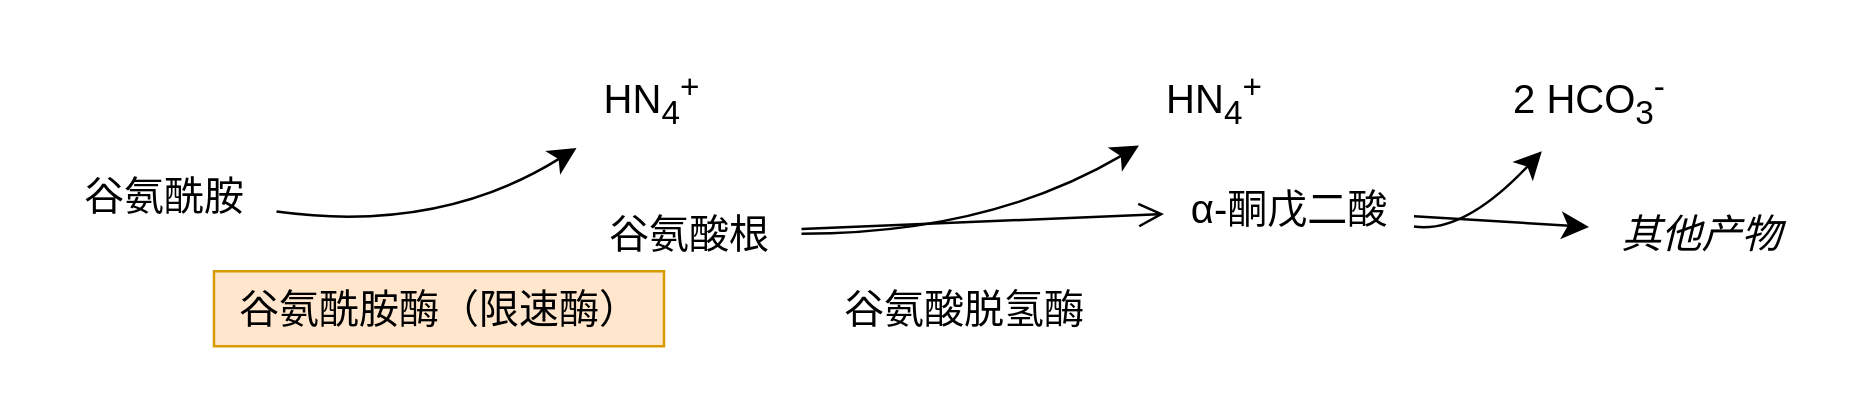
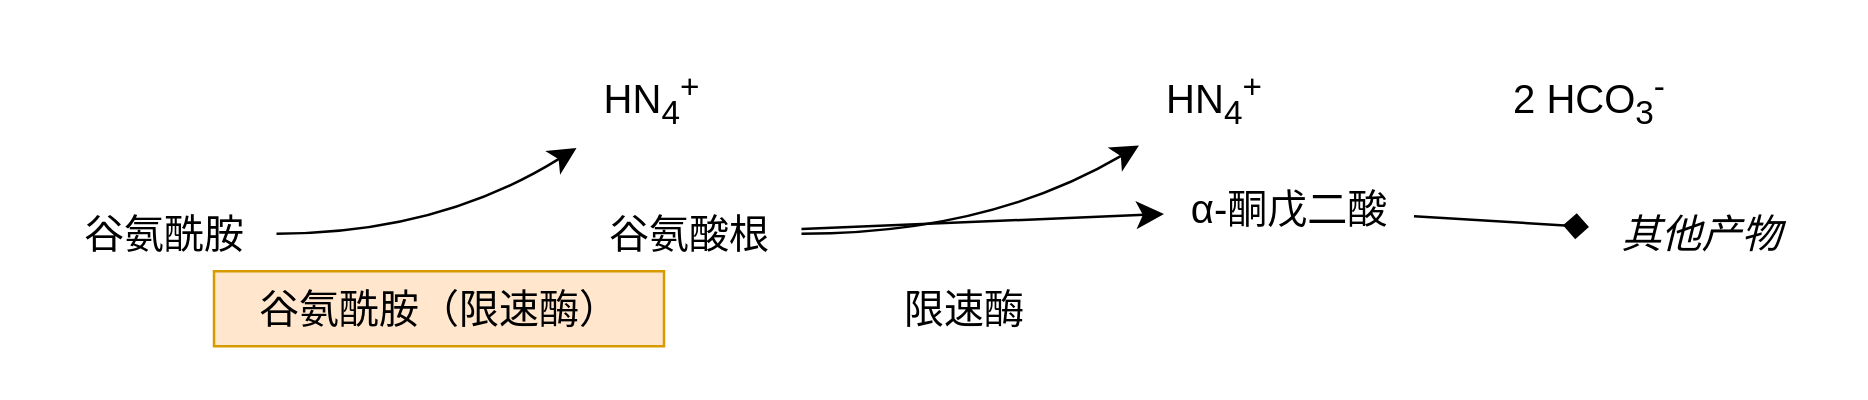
  <mxCell id="0" />
  <mxCell id="1" parent="0" />
  <mxCell id="2" style="edgeStyle=none;curved=1;rounded=0;orthogonalLoop=1;jettySize=auto;html=1;fontSize=12;startSize=8;endSize=8;" edge="1" parent="1" source="3" target="13"><mxGeometry relative="1" as="geometry"><Array as="points"><mxPoint x="175" y="93" /></Array></mxGeometry></mxCell>
- <mxCell id="3" value="谷氨酰胺" style="text;html=1;align=center;verticalAlign=middle;resizable=0;points=[];autosize=1;strokeColor=none;fillColor=none;fontSize=16;" vertex="1" parent="1"><mxGeometry x="20" y="63" width="90" height="30" as="geometry" /></mxCell>
- <mxCell id="4" value="" style="edgeStyle=none;curved=1;rounded=0;orthogonalLoop=1;jettySize=auto;html=1;fontSize=12;startSize=8;endSize=8;endArrow=open;" edge="1" parent="1" source="6" target="9"><mxGeometry relative="1" as="geometry" /></mxCell>
+ <mxCell id="3" value="谷氨酰胺" style="text;html=1;align=center;verticalAlign=middle;resizable=0;points=[];autosize=1;strokeColor=none;fillColor=none;fontSize=16;" vertex="1" parent="1"><mxGeometry x="20" y="78" width="90" height="30" as="geometry" /></mxCell>
+ <mxCell id="4" value="" style="edgeStyle=none;curved=1;rounded=0;orthogonalLoop=1;jettySize=auto;html=1;fontSize=12;startSize=8;endSize=8;" edge="1" parent="1" source="6" target="9"><mxGeometry relative="1" as="geometry" /></mxCell>
  <mxCell id="5" style="edgeStyle=none;curved=1;rounded=0;orthogonalLoop=1;jettySize=auto;html=1;fontSize=12;startSize=8;endSize=8;" edge="1" parent="1" source="6" target="12"><mxGeometry relative="1" as="geometry"><mxPoint x="385" y="50" as="targetPoint" /><Array as="points"><mxPoint x="395" y="93" /></Array></mxGeometry></mxCell>
  <mxCell id="6" value="谷氨酸根" style="text;html=1;align=center;verticalAlign=middle;resizable=0;points=[];autosize=1;strokeColor=none;fillColor=none;fontSize=16;" vertex="1" parent="1"><mxGeometry x="230" y="78" width="90" height="30" as="geometry" /></mxCell>
- <mxCell id="7" value="" style="edgeStyle=none;curved=1;rounded=0;orthogonalLoop=1;jettySize=auto;html=1;fontSize=12;startSize=8;endSize=8;" edge="1" parent="1" source="9" target="10"><mxGeometry relative="1" as="geometry" /></mxCell>
- <mxCell id="8" style="edgeStyle=none;curved=1;rounded=0;orthogonalLoop=1;jettySize=auto;html=1;fontSize=12;startSize=8;endSize=8;" edge="1" parent="1" source="9" target="11"><mxGeometry relative="1" as="geometry"><mxPoint x="615" y="40" as="targetPoint" /><Array as="points"><mxPoint x="585" y="93" /></Array></mxGeometry></mxCell>
+ <mxCell id="7" value="" style="edgeStyle=none;curved=1;rounded=0;orthogonalLoop=1;jettySize=auto;html=1;fontSize=12;startSize=8;endSize=8;endArrow=diamond;" edge="1" parent="1" source="9" target="10"><mxGeometry relative="1" as="geometry" /></mxCell>
  <mxCell id="9" value="α-酮戊二酸" style="text;html=1;align=center;verticalAlign=middle;resizable=0;points=[];autosize=1;strokeColor=none;fillColor=none;fontSize=16;" vertex="1" parent="1"><mxGeometry x="465" y="68" width="100" height="30" as="geometry" /></mxCell>
  <mxCell id="10" value="其他产物" style="text;html=1;align=center;verticalAlign=middle;resizable=0;points=[];autosize=1;strokeColor=none;fillColor=none;fontSize=16;fontStyle=2" vertex="1" parent="1"><mxGeometry x="635" y="78" width="90" height="30" as="geometry" /></mxCell>
  <mxCell id="11" value="2 HCO&lt;sub&gt;3&lt;/sub&gt;&lt;sup&gt;-&lt;/sup&gt;" style="text;html=1;align=center;verticalAlign=middle;resizable=0;points=[];autosize=1;strokeColor=none;fillColor=none;fontSize=16;" vertex="1" parent="1"><mxGeometry x="595" y="20" width="80" height="40" as="geometry" /></mxCell>
  <mxCell id="12" value="HN&lt;sub&gt;4&lt;/sub&gt;&lt;sup&gt;+&lt;/sup&gt;" style="text;html=1;align=center;verticalAlign=middle;resizable=0;points=[];autosize=1;strokeColor=none;fillColor=none;fontSize=16;" vertex="1" parent="1"><mxGeometry x="455" y="20" width="60" height="40" as="geometry" /></mxCell>
  <mxCell id="13" value="HN&lt;sub&gt;4&lt;/sub&gt;&lt;sup&gt;+&lt;/sup&gt;" style="text;html=1;align=center;verticalAlign=middle;resizable=0;points=[];autosize=1;strokeColor=none;fillColor=none;fontSize=16;" vertex="1" parent="1"><mxGeometry x="230" y="20" width="60" height="40" as="geometry" /></mxCell>
- <mxCell id="14" value="谷氨酰胺酶（限速酶）" style="text;html=1;align=center;verticalAlign=middle;resizable=0;points=[];autosize=1;strokeColor=#d79b00;fillColor=#ffe6cc;fontSize=16;" vertex="1" parent="1"><mxGeometry x="85" y="108" width="180" height="30" as="geometry" /></mxCell>
- <mxCell id="15" value="谷氨酸脱氢酶" style="text;html=1;align=center;verticalAlign=middle;resizable=0;points=[];autosize=1;strokeColor=none;fillColor=none;fontSize=16;" vertex="1" parent="1"><mxGeometry x="325" y="108" width="120" height="30" as="geometry" /></mxCell>
+ <mxCell id="14" value="谷氨酰胺（限速酶）" style="text;html=1;align=center;verticalAlign=middle;resizable=0;points=[];autosize=1;strokeColor=#d79b00;fillColor=#ffe6cc;fontSize=16;" vertex="1" parent="1"><mxGeometry x="85" y="108" width="180" height="30" as="geometry" /></mxCell>
+ <mxCell id="15" value="限速酶" style="text;html=1;align=center;verticalAlign=middle;resizable=0;points=[];autosize=1;strokeColor=none;fillColor=none;fontSize=16;" vertex="1" parent="1"><mxGeometry x="325" y="108" width="120" height="30" as="geometry" /></mxCell>
